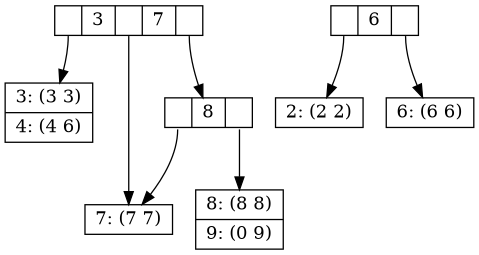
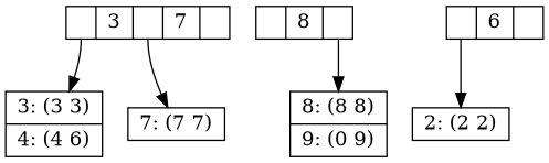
  digraph {
    node [shape=record]
    edge [tailport=f0]
    n1 [height=0.1 label="<f0>|3|<f1>|7|<f2>"]
    n2 [height=0.1 label="{3: (3 3)|4: (4 6)}"]
    n3 [height=0.1 label="<f0>|8|<f1>"]
    n4 [height=0.1 label="{7: (7 7)}"]
    n5 [height=0.1 label="<f0>|6|<f1>"]
    n6 [height=0.1 label="{2: (2 2)}"]
-   n7 [height=0.1 label="{6: (6 6)}"]
    n8 [height=0.1 label="{8: (8 8)|9: (0 9)}"]
    n1 -> n2
-   n1 -> n3 [tailport=f2]
    n1 -> n4 [tailport=f1]
-   n3 -> n4
    n3 -> n8 [tailport=f1]
    n5 -> n6
-   n5 -> n7 [tailport=f1]
  }
